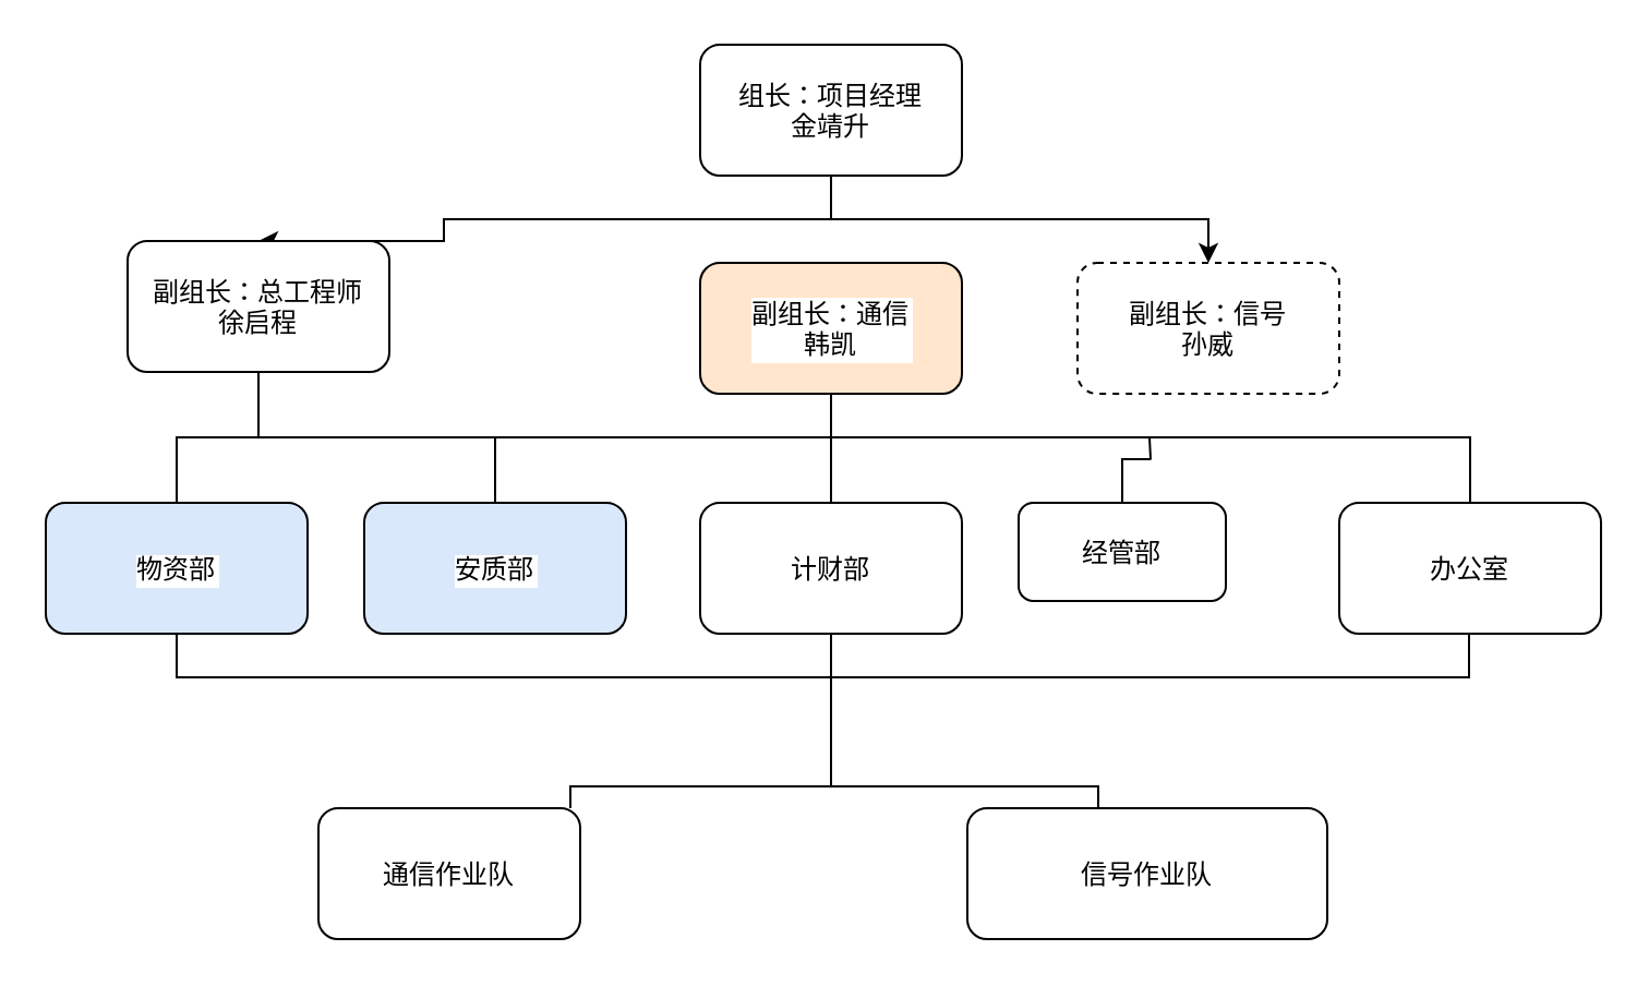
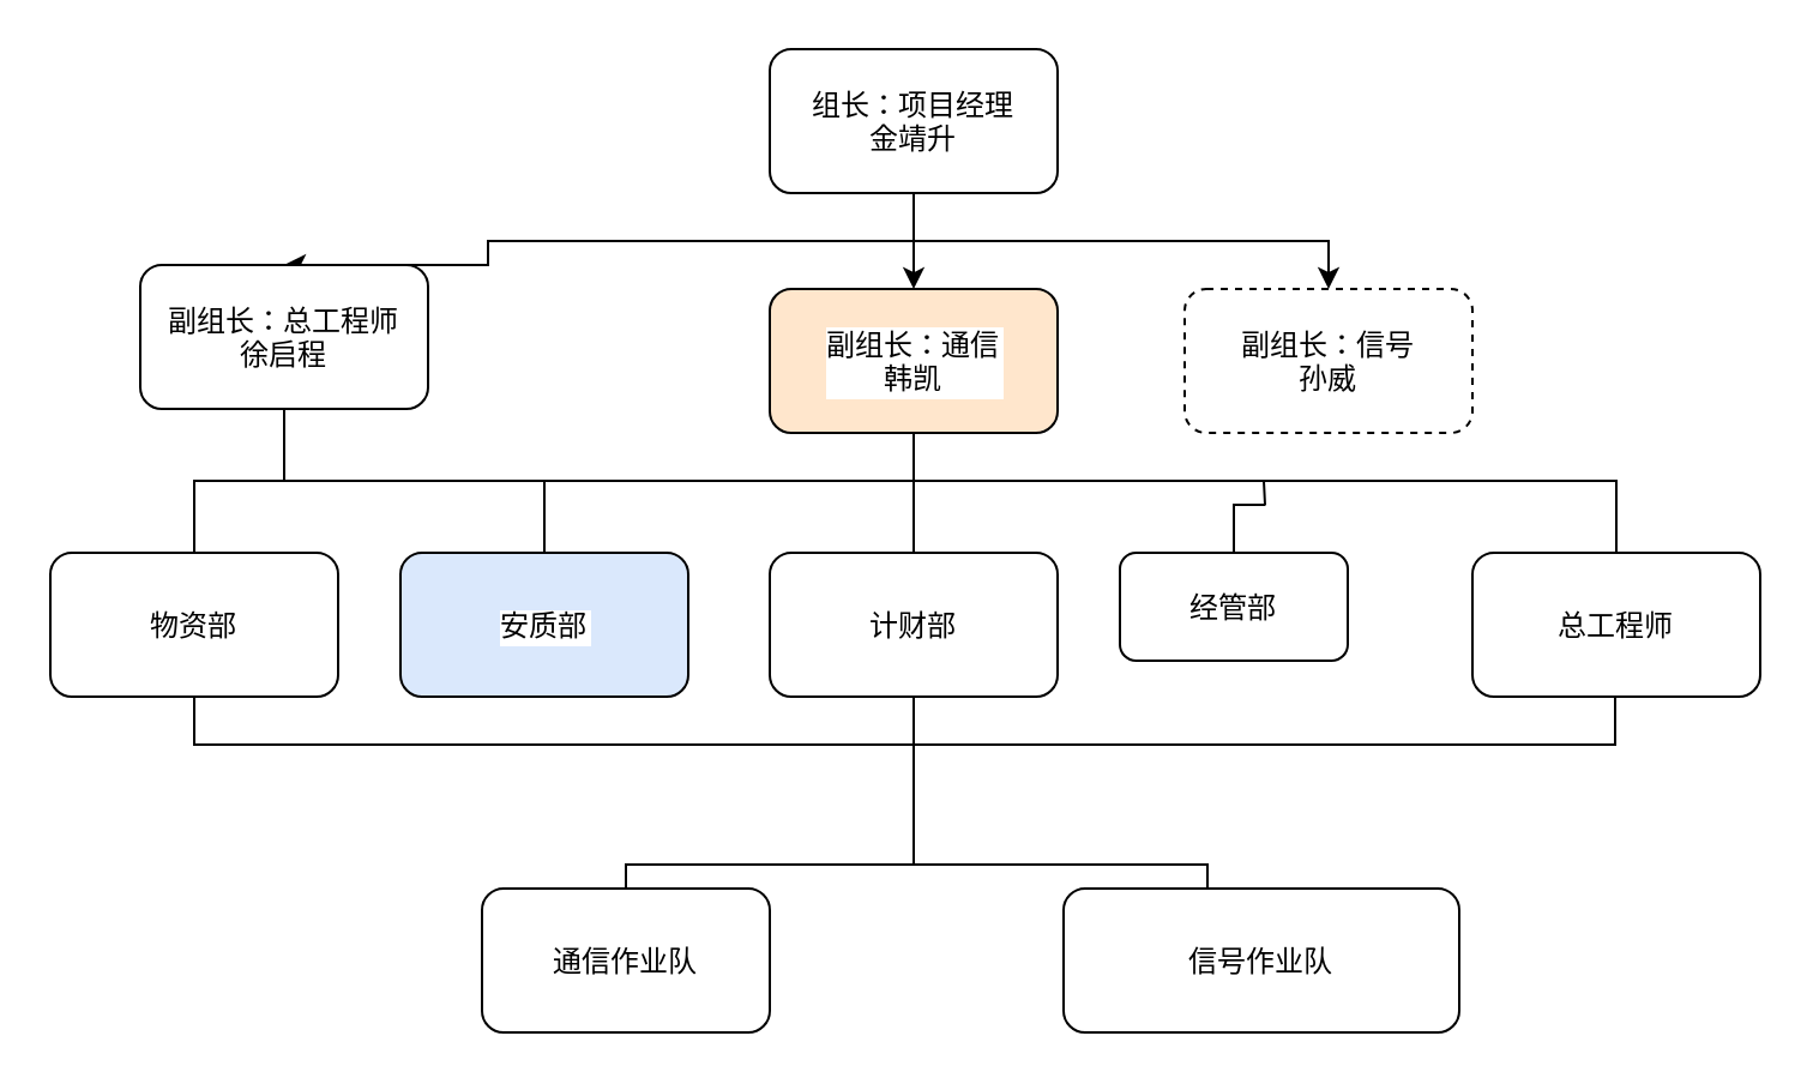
  <mxCell id="0" />
  <mxCell id="1" parent="0" />
  <mxCell id="2" value="" style="edgeStyle=orthogonalEdgeStyle;rounded=0;orthogonalLoop=1;jettySize=auto;entryX=0.5;entryY=0;entryDx=0;entryDy=0;exitX=0.5;exitY=1;exitDx=0;exitDy=0;labelBackgroundColor=default;" parent="1" source="5" target="7" edge="1"><mxGeometry relative="1" as="geometry"><mxPoint x="320.5" y="50" as="sourcePoint" /><mxPoint x="86.5" y="120" as="targetPoint" /><Array as="points"><mxPoint x="381" y="100" /><mxPoint x="203" y="100" /></Array></mxGeometry></mxCell>
+ <mxCell id="3" value="" style="edgeStyle=orthogonalEdgeStyle;rounded=0;orthogonalLoop=1;jettySize=auto;labelBackgroundColor=default;" parent="1" source="5" target="8" edge="1"><mxGeometry relative="1" as="geometry"><Array as="points"><mxPoint x="381" y="90" /><mxPoint x="381" y="90" /></Array></mxGeometry></mxCell>
  <mxCell id="4" style="edgeStyle=orthogonalEdgeStyle;rounded=0;orthogonalLoop=1;jettySize=auto;html=1;entryX=0.5;entryY=0;entryDx=0;entryDy=0;" parent="1" source="5" target="24" edge="1"><mxGeometry relative="1" as="geometry"><Array as="points"><mxPoint x="381" y="100" /><mxPoint x="553" y="100" /></Array></mxGeometry></mxCell>
  <mxCell id="5" value="组长：项目经理&#10;金靖升" style="rounded=1;labelBackgroundColor=default;" parent="1" vertex="1"><mxGeometry x="320.5" y="20" width="120" height="60" as="geometry" /></mxCell>
  <mxCell id="6" value="" style="edgeStyle=orthogonalEdgeStyle;rounded=0;orthogonalLoop=1;jettySize=auto;entryX=0.5;entryY=1;entryDx=0;entryDy=0;shape=link;width=0;labelBackgroundColor=default;" parent="1" source="7" target="8" edge="1"><mxGeometry relative="1" as="geometry"><Array as="points"><mxPoint x="294" y="200" /><mxPoint x="468" y="200" /></Array></mxGeometry></mxCell>
  <mxCell id="7" value="副组长：总工程师&#10;徐启程" style="rounded=1;labelBackgroundColor=default;" parent="1" vertex="1"><mxGeometry x="58" y="110" width="120" height="60" as="geometry" /></mxCell>
  <mxCell id="8" value="副组长：通信&#10;韩凯" style="rounded=1;labelBackgroundColor=default;fillColor=#ffe6cc;" parent="1" vertex="1"><mxGeometry x="320.5" y="120" width="120" height="60" as="geometry" /></mxCell>
  <mxCell id="9" value="" style="edgeStyle=orthogonalEdgeStyle;rounded=0;orthogonalLoop=1;jettySize=auto;exitX=0.5;exitY=0;exitDx=0;exitDy=0;shape=link;width=0;labelBackgroundColor=default;" parent="1" source="11" edge="1"><mxGeometry relative="1" as="geometry"><mxPoint x="293" y="200" as="targetPoint" /><Array as="points"><mxPoint x="81" y="200" /></Array></mxGeometry></mxCell>
  <mxCell id="10" value="" style="edgeStyle=orthogonalEdgeStyle;rounded=0;orthogonalLoop=1;jettySize=auto;entryX=0.571;entryY=1;entryDx=0;entryDy=0;entryPerimeter=0;shape=link;width=0;labelBackgroundColor=default;" parent="1" source="11" target="21" edge="1"><mxGeometry relative="1" as="geometry"><Array as="points"><mxPoint x="81" y="310" /><mxPoint x="673" y="310" /><mxPoint x="673" y="290" /></Array></mxGeometry></mxCell>
- <mxCell id="11" value="物资部" style="rounded=1;labelBackgroundColor=default;fillColor=#dae8fc;" parent="1" vertex="1"><mxGeometry x="20.5" y="230" width="120" height="60" as="geometry" /></mxCell>
+ <mxCell id="11" value="物资部" style="rounded=1;labelBackgroundColor=default;" parent="1" vertex="1"><mxGeometry x="20.5" y="230" width="120" height="60" as="geometry" /></mxCell>
  <mxCell id="12" value="" style="edgeStyle=orthogonalEdgeStyle;rounded=0;orthogonalLoop=1;jettySize=auto;shape=link;width=0;labelBackgroundColor=default;" parent="1" source="13" edge="1"><mxGeometry relative="1" as="geometry"><mxPoint x="226.5" y="200" as="targetPoint" /></mxGeometry></mxCell>
  <mxCell id="13" value="安质部" style="rounded=1;labelBackgroundColor=default;fillColor=#dae8fc;" parent="1" vertex="1"><mxGeometry x="166.5" y="230" width="120" height="60" as="geometry" /></mxCell>
  <mxCell id="14" value="" style="edgeStyle=orthogonalEdgeStyle;rounded=0;orthogonalLoop=1;jettySize=auto;shape=link;width=0;labelBackgroundColor=default;" parent="1" source="17" edge="1"><mxGeometry relative="1" as="geometry"><mxPoint x="380.5" y="200" as="targetPoint" /></mxGeometry></mxCell>
  <mxCell id="15" value="" style="edgeStyle=orthogonalEdgeStyle;rounded=0;orthogonalLoop=1;jettySize=auto;shape=link;width=0;labelBackgroundColor=default;" parent="1" source="17" edge="1"><mxGeometry relative="1" as="geometry"><mxPoint x="380.5" y="310" as="targetPoint" /></mxGeometry></mxCell>
  <mxCell id="16" style="edgeStyle=orthogonalEdgeStyle;rounded=0;orthogonalLoop=1;jettySize=auto;html=1;shape=link;width=0;" parent="1" source="17" target="25" edge="1"><mxGeometry relative="1" as="geometry"><Array as="points"><mxPoint x="381" y="360" /><mxPoint x="503" y="360" /></Array></mxGeometry></mxCell>
  <mxCell id="17" value="计财部" style="rounded=1;labelBackgroundColor=default;" parent="1" vertex="1"><mxGeometry x="320.5" y="230" width="120" height="60" as="geometry" /></mxCell>
  <mxCell id="18" value="" style="edgeStyle=orthogonalEdgeStyle;rounded=0;orthogonalLoop=1;jettySize=auto;shape=link;width=0;labelBackgroundColor=default;" parent="1" source="19" edge="1"><mxGeometry relative="1" as="geometry"><mxPoint x="526.5" y="200" as="targetPoint" /></mxGeometry></mxCell>
  <mxCell id="19" value="经管部" style="rounded=1;labelBackgroundColor=default;" parent="1" vertex="1"><mxGeometry x="466.5" y="230" width="95" height="45" as="geometry" /></mxCell>
  <mxCell id="20" value="" style="edgeStyle=orthogonalEdgeStyle;rounded=0;orthogonalLoop=1;jettySize=auto;shape=link;width=0;labelBackgroundColor=default;" parent="1" source="21" edge="1"><mxGeometry relative="1" as="geometry"><mxPoint x="373" y="200" as="targetPoint" /><Array as="points"><mxPoint x="674" y="200" /></Array></mxGeometry></mxCell>
- <mxCell id="21" value="办公室" style="rounded=1;labelBackgroundColor=default;" parent="1" vertex="1"><mxGeometry x="613.5" y="230" width="120" height="60" as="geometry" /></mxCell>
+ <mxCell id="21" value="总工程师" style="rounded=1;labelBackgroundColor=default;" parent="1" vertex="1"><mxGeometry x="613.5" y="230" width="120" height="60" as="geometry" /></mxCell>
  <mxCell id="22" value="" style="edgeStyle=orthogonalEdgeStyle;rounded=0;orthogonalLoop=1;jettySize=auto;shape=link;width=0;labelBackgroundColor=default;" parent="1" source="23" edge="1"><mxGeometry relative="1" as="geometry"><mxPoint x="380.5" y="310" as="targetPoint" /><Array as="points"><mxPoint x="261" y="360" /><mxPoint x="381" y="360" /></Array></mxGeometry></mxCell>
- <mxCell id="23" value="通信作业队" style="rounded=1;labelBackgroundColor=default;" parent="1" vertex="1"><mxGeometry x="145.5" y="370" width="120" height="60" as="geometry" /></mxCell>
+ <mxCell id="23" value="通信作业队" style="rounded=1;labelBackgroundColor=default;" parent="1" vertex="1"><mxGeometry x="200.5" y="370" width="120" height="60" as="geometry" /></mxCell>
  <mxCell id="24" value="副组长：信号&#10;孙威" style="rounded=1;labelBackgroundColor=default;dashed=1;" parent="1" vertex="1"><mxGeometry x="493.5" y="120" width="120" height="60" as="geometry" /></mxCell>
  <mxCell id="25" value="信号作业队" style="rounded=1;labelBackgroundColor=default;" parent="1" vertex="1"><mxGeometry x="443" y="370" width="165" height="60" as="geometry" /></mxCell>
